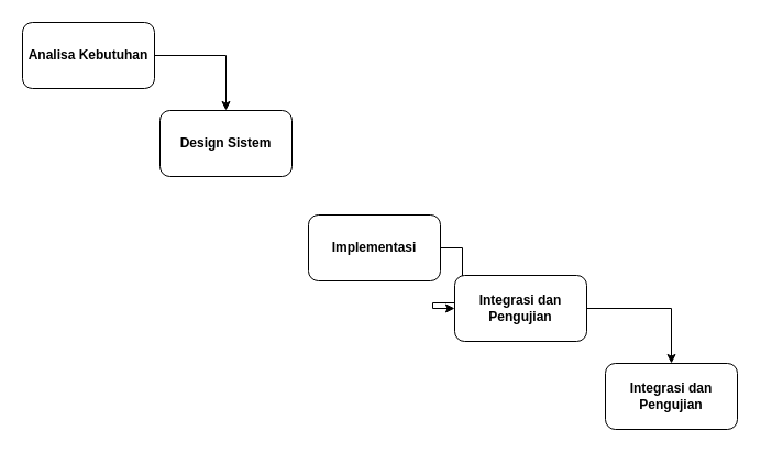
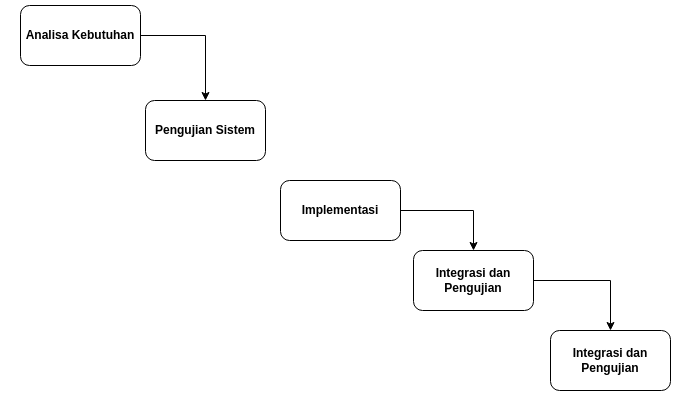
  <mxCell id="0" />
  <mxCell id="1" parent="0" />
  <mxCell id="2" value="" style="edgeStyle=orthogonalEdgeStyle;rounded=0;orthogonalLoop=1;jettySize=auto;html=1;" edge="1" parent="1" source="3" target="4"><mxGeometry relative="1" as="geometry" /></mxCell>
- <mxCell id="3" value="&lt;b&gt;Analisa Kebutuhan&lt;/b&gt;" style="rounded=1;whiteSpace=wrap;html=1;" vertex="1" parent="1"><mxGeometry x="20" y="20" width="120" height="60" as="geometry" /></mxCell>
- <mxCell id="4" value="&lt;b&gt;Design Sistem&lt;/b&gt;" style="rounded=1;whiteSpace=wrap;html=1;" vertex="1" parent="1"><mxGeometry x="145" y="100" width="120" height="60" as="geometry" /></mxCell>
+ <mxCell id="3" value="&lt;b&gt;Analisa Kebutuhan&lt;/b&gt;" style="rounded=1;whiteSpace=wrap;html=1;" vertex="1" parent="1"><mxGeometry x="20" y="5" width="120" height="60" as="geometry" /></mxCell>
+ <mxCell id="4" value="&lt;b&gt;Pengujian Sistem&lt;/b&gt;" style="rounded=1;whiteSpace=wrap;html=1;" vertex="1" parent="1"><mxGeometry x="145" y="100" width="120" height="60" as="geometry" /></mxCell>
  <mxCell id="5" value="" style="edgeStyle=orthogonalEdgeStyle;rounded=0;orthogonalLoop=1;jettySize=auto;html=1;" edge="1" parent="1" source="6" target="8"><mxGeometry relative="1" as="geometry" /></mxCell>
- <mxCell id="6" value="&lt;b&gt;Implementasi&lt;/b&gt;" style="rounded=1;whiteSpace=wrap;html=1;" vertex="1" parent="1"><mxGeometry x="280" y="195" width="120" height="60" as="geometry" /></mxCell>
+ <mxCell id="6" value="&lt;b&gt;Implementasi&lt;/b&gt;" style="rounded=1;whiteSpace=wrap;html=1;" vertex="1" parent="1"><mxGeometry x="280" y="180" width="120" height="60" as="geometry" /></mxCell>
  <mxCell id="7" value="" style="edgeStyle=orthogonalEdgeStyle;rounded=0;orthogonalLoop=1;jettySize=auto;html=1;" edge="1" parent="1" source="8" target="9"><mxGeometry relative="1" as="geometry" /></mxCell>
  <mxCell id="8" value="&lt;b&gt;Integrasi dan Pengujian&lt;/b&gt;" style="rounded=1;whiteSpace=wrap;html=1;" vertex="1" parent="1"><mxGeometry x="413" y="250" width="120" height="60" as="geometry" /></mxCell>
  <mxCell id="9" value="&lt;b&gt;Integrasi dan Pengujian&lt;/b&gt;" style="rounded=1;whiteSpace=wrap;html=1;" vertex="1" parent="1"><mxGeometry x="550" y="330" width="120" height="60" as="geometry" /></mxCell>
